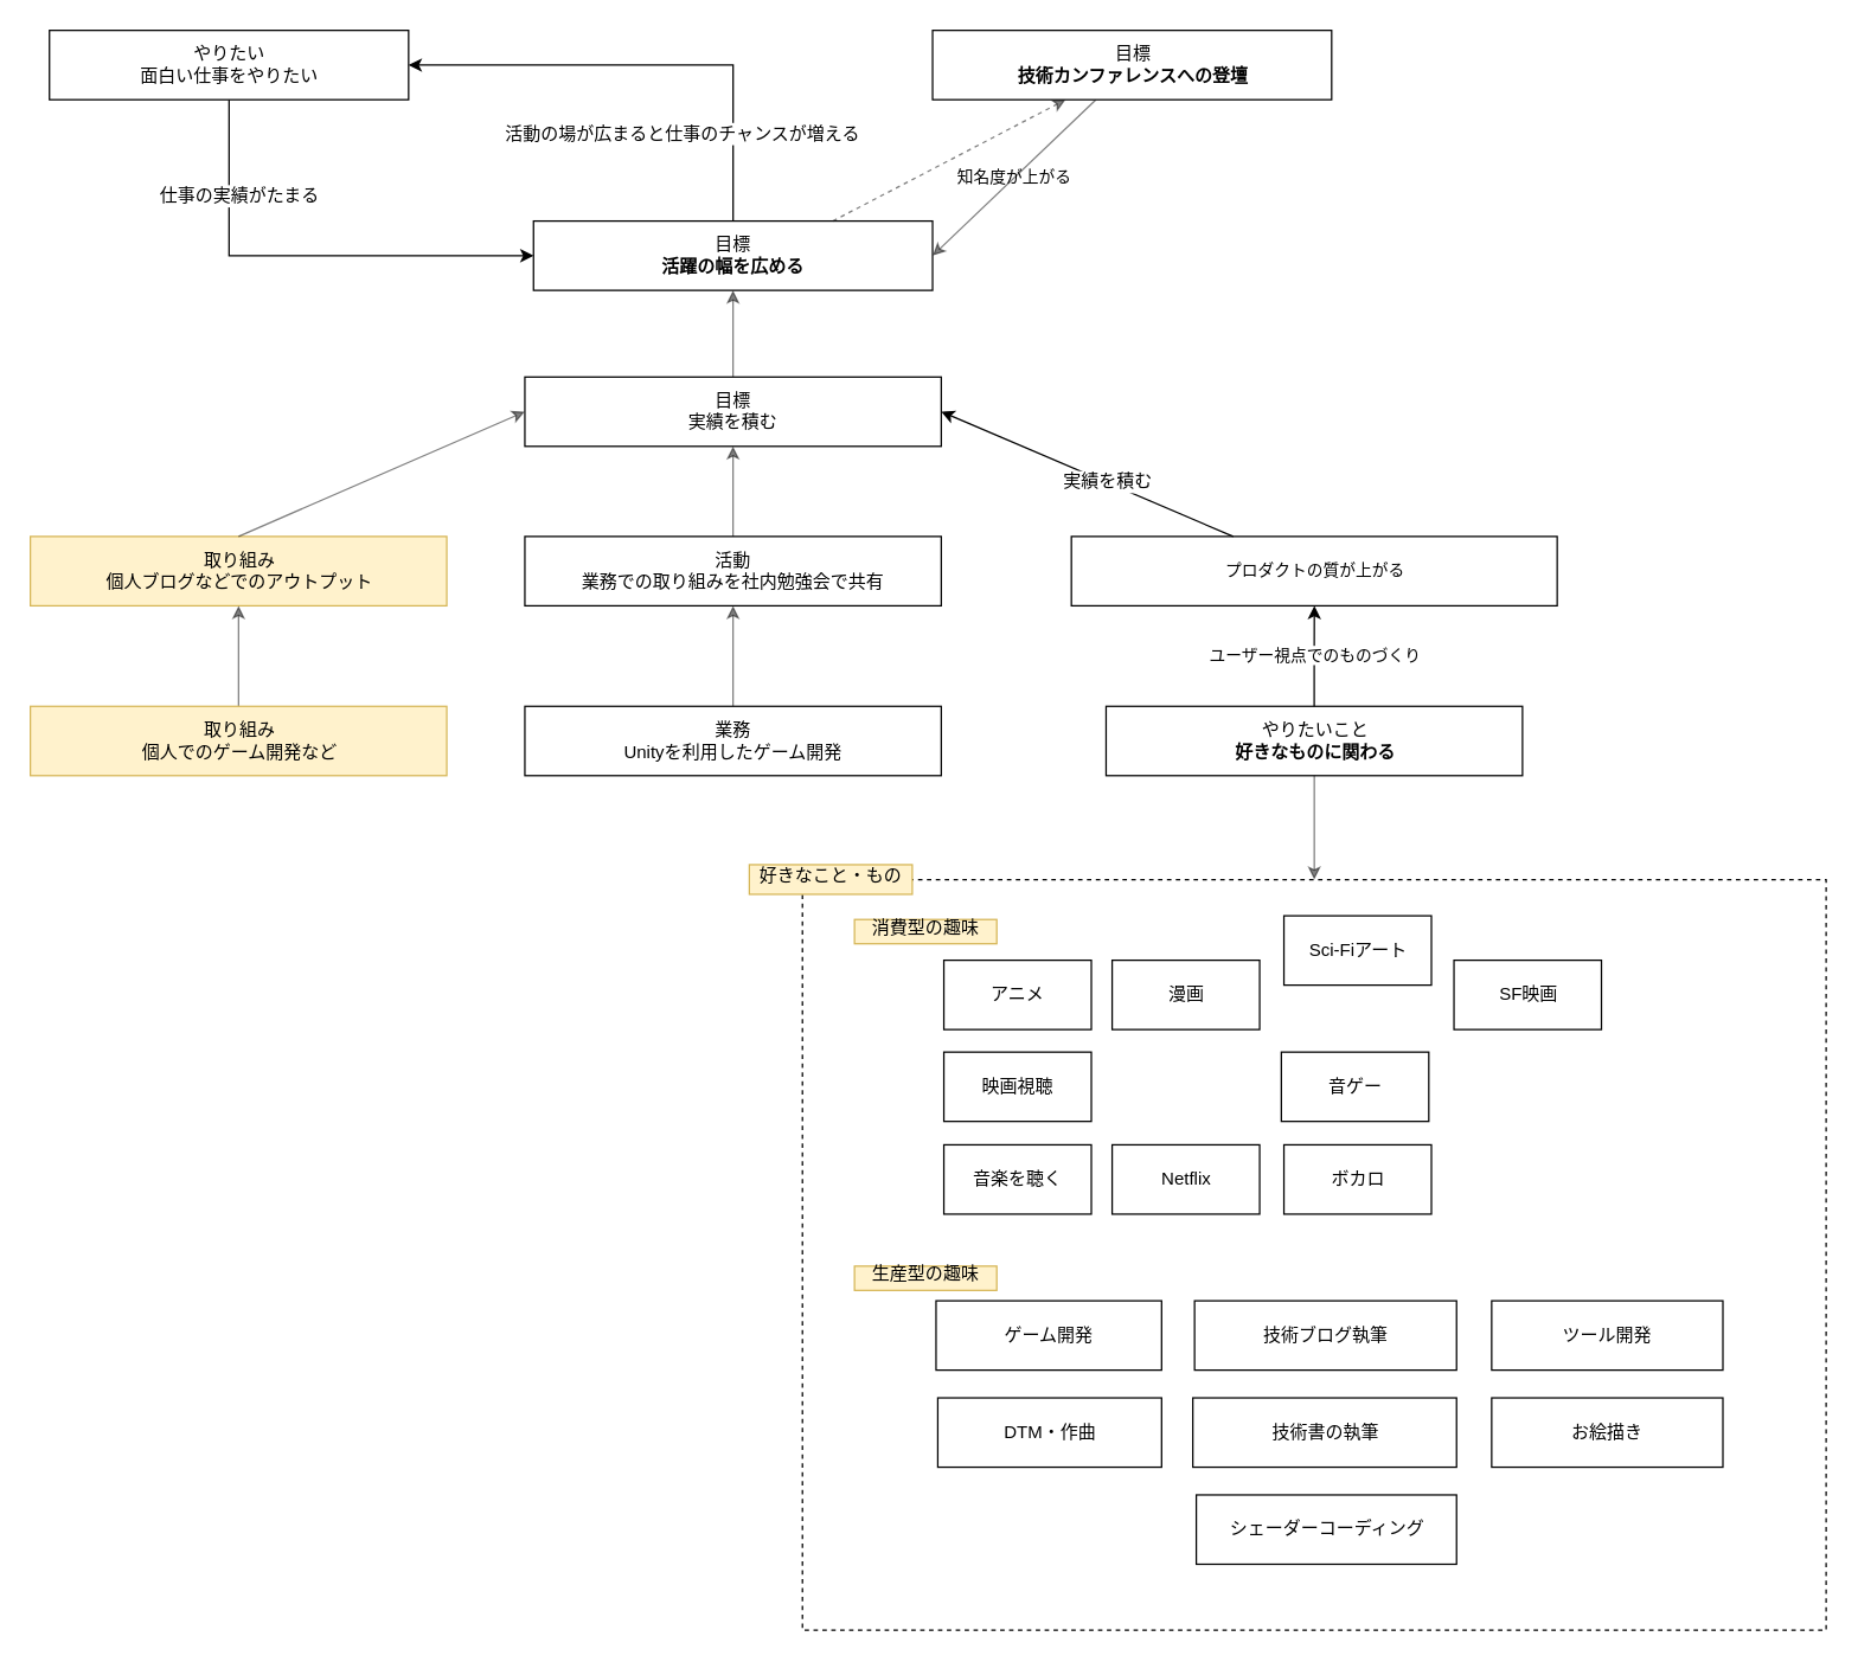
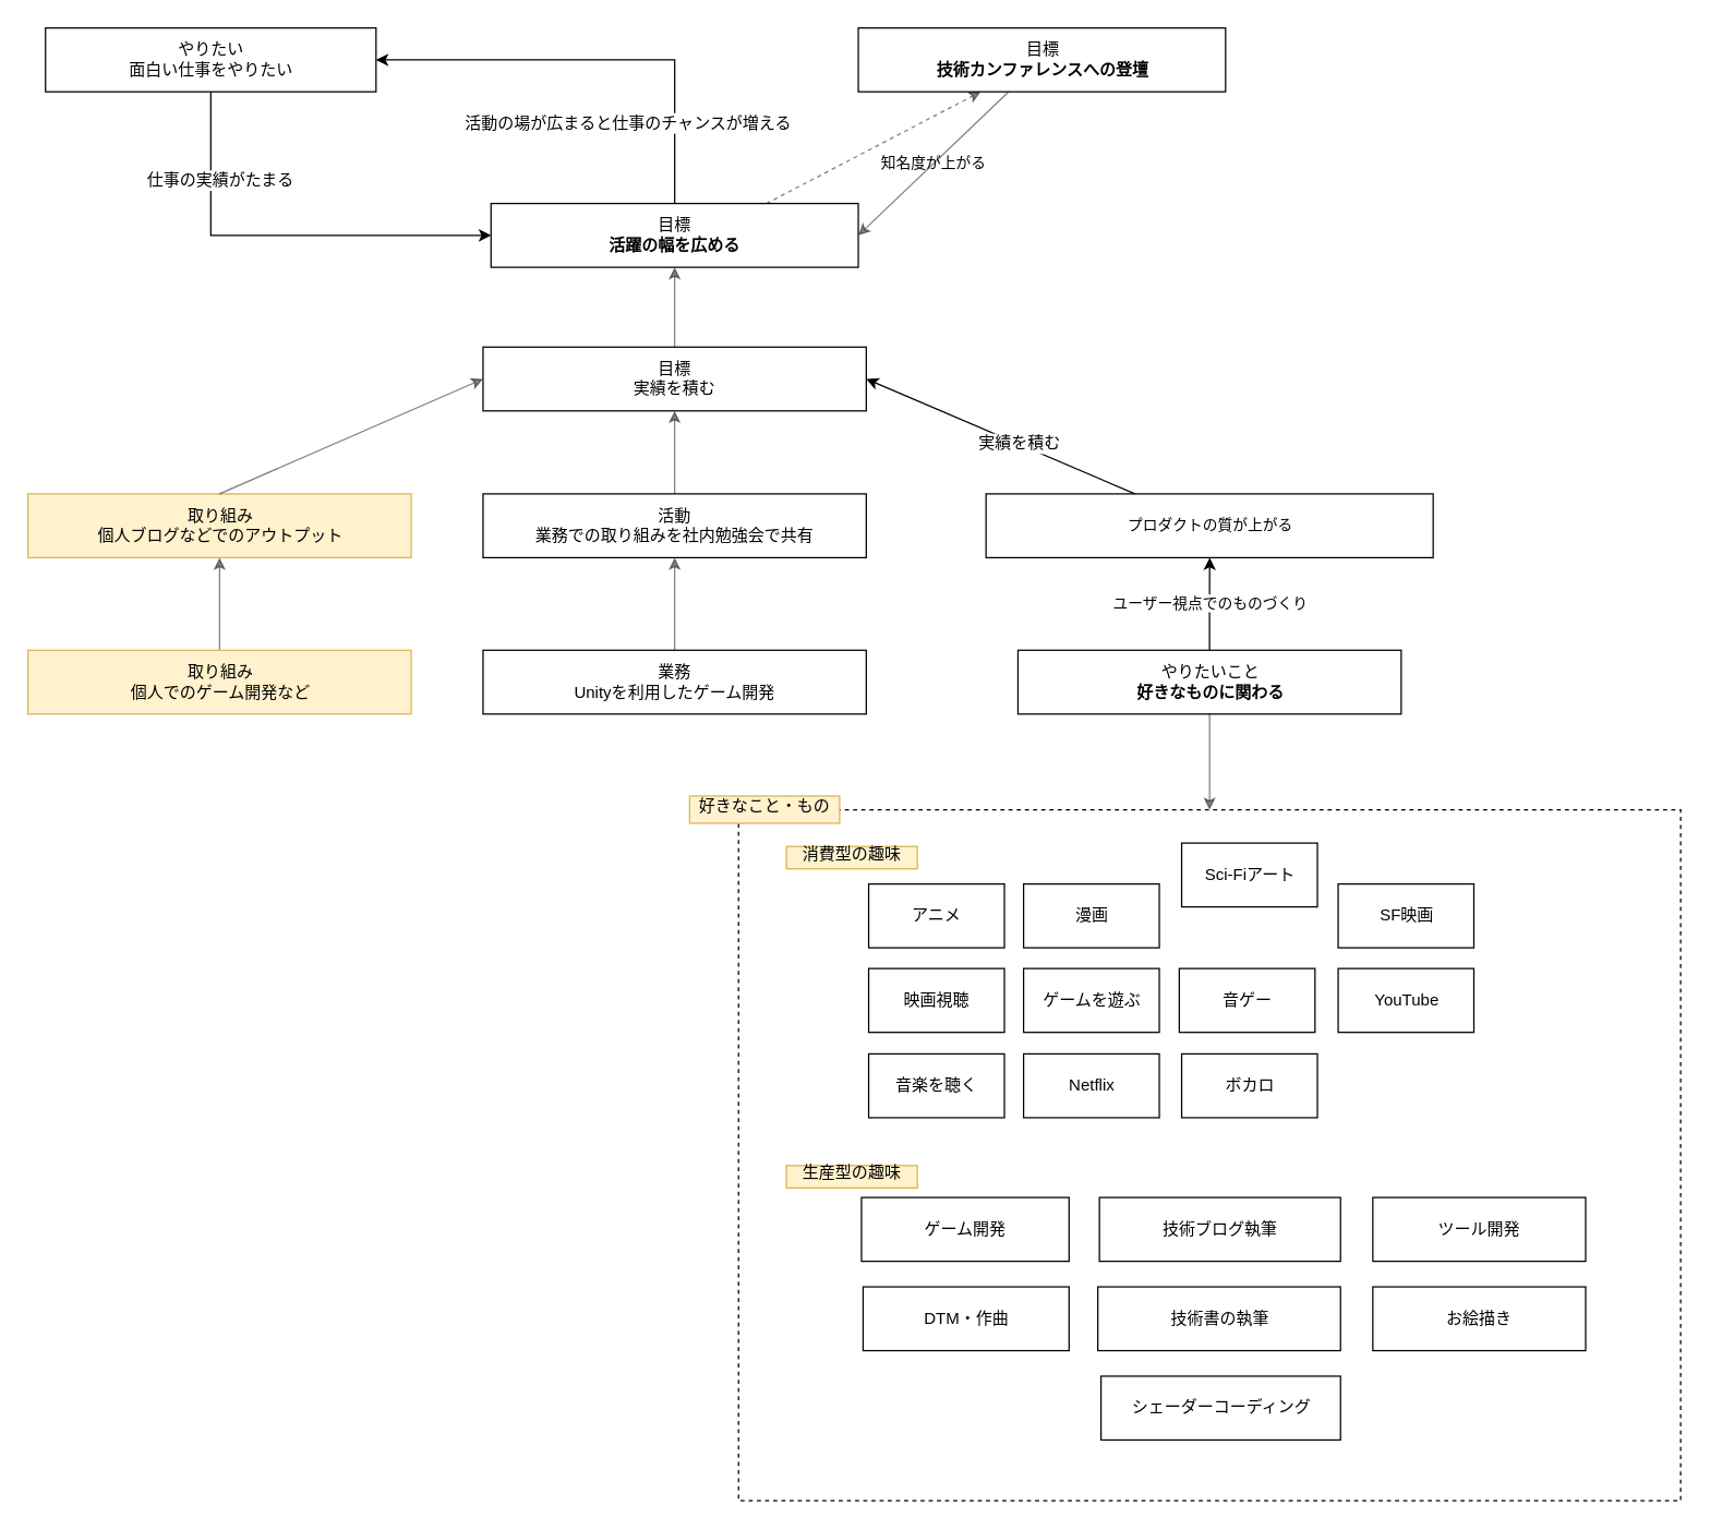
  <mxCell id="0" />
  <mxCell id="1" parent="0" />
  <mxCell id="2" value="&lt;font style=&quot;font-size: 12px&quot;&gt;目標&lt;/font&gt;&lt;br&gt;&lt;b&gt;活躍の幅を広める&lt;/b&gt;" style="html=1;movable=1;resizable=1;rotatable=1;deletable=1;editable=1;connectable=1;" parent="1" vertex="1"><mxGeometry x="359.594" y="148.711" width="269.333" height="46.804" as="geometry" /></mxCell>
  <mxCell id="3" value="活動&lt;br&gt;業務での取り組みを社内勉強会で共有" style="html=1;movable=1;resizable=1;rotatable=1;deletable=1;editable=1;connectable=1;" parent="1" vertex="1"><mxGeometry x="353.739" y="361.668" width="281.043" height="46.804" as="geometry" /></mxCell>
  <mxCell id="4" value="知名度が上がる" style="edgeStyle=none;rounded=0;orthogonalLoop=1;jettySize=auto;html=1;entryX=1;entryY=0.5;entryDx=0;entryDy=0;labelBackgroundColor=none;fontColor=#000000;opacity=50;movable=1;resizable=1;rotatable=1;deletable=1;editable=1;connectable=1;" parent="1" source="5" target="2" edge="1"><mxGeometry relative="1" as="geometry" /></mxCell>
  <mxCell id="5" value="&lt;font style=&quot;font-size: 12px&quot;&gt;目標&lt;/font&gt;&lt;br&gt;&lt;b&gt;技術カンファレンスへの登壇&lt;/b&gt;" style="html=1;movable=1;resizable=1;rotatable=1;deletable=1;editable=1;connectable=1;" parent="1" vertex="1"><mxGeometry x="628.928" y="20" width="269.333" height="46.804" as="geometry" /></mxCell>
  <mxCell id="6" style="rounded=0;orthogonalLoop=1;jettySize=auto;html=1;exitX=0.75;exitY=0;exitDx=0;exitDy=0;dashed=1;labelBackgroundColor=none;fontColor=#000000;textOpacity=25;opacity=50;movable=1;resizable=1;rotatable=1;deletable=1;editable=1;connectable=1;" parent="1" source="2" target="5" edge="1"><mxGeometry relative="1" as="geometry" /></mxCell>
  <mxCell id="7" value="やりたいこと&lt;br&gt;&lt;b&gt;好きなものに関わる&lt;/b&gt;" style="html=1;movable=1;resizable=1;rotatable=1;deletable=1;editable=1;connectable=1;" parent="1" vertex="1"><mxGeometry x="746.029" y="476.338" width="281.043" height="46.804" as="geometry" /></mxCell>
  <mxCell id="8" value="&lt;span style=&quot;font-size: 11px&quot;&gt;プロダクトの質が上がる&lt;/span&gt;" style="html=1;movable=1;resizable=1;rotatable=1;deletable=1;editable=1;connectable=1;" parent="1" vertex="1"><mxGeometry x="722.609" y="361.668" width="327.884" height="46.804" as="geometry" /></mxCell>
  <mxCell id="9" value="ユーザー視点でのものづくり" style="edgeStyle=orthogonalEdgeStyle;rounded=0;orthogonalLoop=1;jettySize=auto;html=1;movable=1;resizable=1;rotatable=1;deletable=1;editable=1;connectable=1;" parent="1" source="7" target="8" edge="1"><mxGeometry relative="1" as="geometry" /></mxCell>
  <mxCell id="10" style="edgeStyle=orthogonalEdgeStyle;rounded=0;orthogonalLoop=1;jettySize=auto;html=1;entryX=0;entryY=0.5;entryDx=0;entryDy=0;movable=1;resizable=1;rotatable=1;deletable=1;editable=1;connectable=1;" parent="1" source="12" target="2" edge="1"><mxGeometry relative="1" as="geometry"><Array as="points"><mxPoint x="153.496" y="172.113" /></Array></mxGeometry></mxCell>
  <mxCell id="11" value="仕事の実績がたまる" style="text;html=1;resizable=1;points=[];align=center;verticalAlign=middle;labelBackgroundColor=#ffffff;movable=1;rotatable=1;deletable=1;editable=1;connectable=1;" parent="10" vertex="1" connectable="0"><mxGeometry x="-0.278" y="-1" relative="1" as="geometry"><mxPoint y="-41.5" as="offset" /></mxGeometry></mxCell>
  <mxCell id="12" value="やりたい&lt;br&gt;面白い仕事をやりたい" style="html=1;movable=1;resizable=1;rotatable=1;deletable=1;editable=1;connectable=1;" parent="1" vertex="1"><mxGeometry x="32.881" y="20" width="242.4" height="46.804" as="geometry" /></mxCell>
  <mxCell id="13" style="edgeStyle=orthogonalEdgeStyle;rounded=0;orthogonalLoop=1;jettySize=auto;html=1;entryX=1;entryY=0.5;entryDx=0;entryDy=0;movable=1;resizable=1;rotatable=1;deletable=1;editable=1;connectable=1;" parent="1" source="2" target="12" edge="1"><mxGeometry relative="1" as="geometry"><Array as="points"><mxPoint x="494.261" y="43.402" /></Array></mxGeometry></mxCell>
  <mxCell id="14" value="活動の場が広まると仕事のチャンスが増える" style="text;html=1;resizable=0;points=[];align=center;verticalAlign=middle;labelBackgroundColor=#ffffff;fontColor=#000000;" parent="13" vertex="1" connectable="0"><mxGeometry x="-0.366" y="10" relative="1" as="geometry"><mxPoint x="-24.5" y="44" as="offset" /></mxGeometry></mxCell>
  <mxCell id="15" style="edgeStyle=none;rounded=0;orthogonalLoop=1;jettySize=auto;html=1;labelBackgroundColor=none;fontColor=#000000;opacity=50;movable=1;resizable=1;rotatable=1;deletable=1;editable=1;connectable=1;" parent="1" source="16" target="3" edge="1"><mxGeometry relative="1" as="geometry" /></mxCell>
  <mxCell id="16" value="業務&lt;br&gt;Unityを利用したゲーム開発" style="html=1;movable=1;resizable=1;rotatable=1;deletable=1;editable=1;connectable=1;" parent="1" vertex="1"><mxGeometry x="353.739" y="476.338" width="281.043" height="46.804" as="geometry" /></mxCell>
  <mxCell id="17" value="生産型の趣味" style="text;html=1;resizable=1;points=[];autosize=1;align=center;verticalAlign=middle;spacingTop=-4;fillColor=#fff2cc;strokeColor=#d6b656;movable=1;rotatable=1;deletable=1;editable=1;connectable=1;" parent="1" vertex="1"><mxGeometry x="576.232" y="854.28" width="96.023" height="16.381" as="geometry" /></mxCell>
  <mxCell id="18" value="シェーダーコーディング" style="html=1;movable=1;resizable=1;rotatable=1;deletable=1;editable=1;connectable=1;" parent="1" vertex="1"><mxGeometry x="806.922" y="1008.732" width="175.652" height="46.804" as="geometry" /></mxCell>
  <mxCell id="19" value="" style="group;container=1;movable=1;resizable=1;rotatable=1;deletable=1;editable=1;connectable=1;" parent="1" vertex="1" connectable="0"><mxGeometry x="631.27" y="877.681" width="503.536" height="112.329" as="geometry" /></mxCell>
  <mxCell id="20" value="ゲーム開発" style="html=1;movable=1;resizable=1;rotatable=1;deletable=1;editable=1;connectable=1;" parent="19" vertex="1"><mxGeometry width="152.232" height="46.804" as="geometry" /></mxCell>
  <mxCell id="21" value="技術ブログ執筆" style="html=1;movable=1;resizable=1;rotatable=1;deletable=1;editable=1;connectable=1;" parent="19" vertex="1"><mxGeometry x="174.481" width="176.823" height="46.804" as="geometry" /></mxCell>
  <mxCell id="22" value="ツール開発" style="html=1;movable=1;resizable=1;rotatable=1;deletable=1;editable=1;connectable=1;" parent="19" vertex="1"><mxGeometry x="374.995" width="156.06" height="46.804" as="geometry" /></mxCell>
  <mxCell id="23" value="お絵描き" style="html=1;movable=1;resizable=1;rotatable=1;deletable=1;editable=1;connectable=1;" parent="19" vertex="1"><mxGeometry x="374.995" y="65.525" width="156.06" height="46.804" as="geometry" /></mxCell>
  <mxCell id="24" value="DTM・作曲" style="html=1;movable=1;resizable=1;rotatable=1;deletable=1;editable=1;connectable=1;" parent="19" vertex="1"><mxGeometry x="1.171" y="65.525" width="151.061" height="46.804" as="geometry" /></mxCell>
  <mxCell id="25" value="技術書の執筆" style="html=1;movable=1;resizable=1;rotatable=1;deletable=1;editable=1;connectable=1;" parent="19" vertex="1"><mxGeometry x="173.31" y="65.525" width="177.994" height="46.804" as="geometry" /></mxCell>
  <mxCell id="26" value="アニメ" style="html=1;movable=1;resizable=1;rotatable=1;deletable=1;editable=1;connectable=1;" parent="1" vertex="1"><mxGeometry x="636.539" y="647.757" width="99.536" height="46.804" as="geometry" /></mxCell>
  <mxCell id="27" value="Sci-Fiアート" style="html=1;movable=1;resizable=1;rotatable=1;deletable=1;editable=1;connectable=1;" parent="1" vertex="1"><mxGeometry x="866.058" y="617.757" width="99.536" height="46.804" as="geometry" /></mxCell>
  <mxCell id="28" value="映画視聴" style="html=1;movable=1;resizable=1;rotatable=1;deletable=1;editable=1;connectable=1;" parent="1" vertex="1"><mxGeometry x="636.539" y="709.772" width="99.536" height="46.804" as="geometry" /></mxCell>
+ <mxCell id="29" value="ゲームを遊ぶ" style="html=1;movable=1;resizable=1;rotatable=1;deletable=1;editable=1;connectable=1;" parent="1" vertex="1"><mxGeometry x="750.128" y="709.772" width="99.536" height="46.804" as="geometry" /></mxCell>
  <mxCell id="30" value="音ゲー" style="html=1;movable=1;resizable=1;rotatable=1;deletable=1;editable=1;connectable=1;" parent="1" vertex="1"><mxGeometry x="864.301" y="709.772" width="99.536" height="46.804" as="geometry" /></mxCell>
  <mxCell id="31" value="SF映画" style="html=1;movable=1;resizable=1;rotatable=1;deletable=1;editable=1;connectable=1;" parent="1" vertex="1"><mxGeometry x="980.817" y="647.757" width="99.536" height="46.804" as="geometry" /></mxCell>
  <mxCell id="32" value="漫画" style="html=1;movable=1;resizable=1;rotatable=1;deletable=1;editable=1;connectable=1;" parent="1" vertex="1"><mxGeometry x="750.128" y="647.757" width="99.536" height="46.804" as="geometry" /></mxCell>
  <mxCell id="33" value="消費型の趣味" style="text;html=1;resizable=1;points=[];autosize=1;align=center;verticalAlign=middle;spacingTop=-4;fillColor=#fff2cc;strokeColor=#d6b656;movable=1;rotatable=1;deletable=1;editable=1;connectable=1;" parent="1" vertex="1"><mxGeometry x="576.232" y="620.26" width="96.023" height="16.381" as="geometry" /></mxCell>
+ <mxCell id="34" value="YouTube" style="html=1;movable=1;resizable=1;rotatable=1;deletable=1;editable=1;connectable=1;" parent="1" vertex="1"><mxGeometry x="980.817" y="709.772" width="99.536" height="46.804" as="geometry" /></mxCell>
  <mxCell id="35" value="Netflix" style="html=1;movable=1;resizable=1;rotatable=1;deletable=1;editable=1;connectable=1;" parent="1" vertex="1"><mxGeometry x="750.128" y="772.373" width="99.536" height="46.804" as="geometry" /></mxCell>
  <mxCell id="36" value="音楽を聴く" style="html=1;movable=1;resizable=1;rotatable=1;deletable=1;editable=1;connectable=1;" parent="1" vertex="1"><mxGeometry x="636.539" y="772.373" width="99.536" height="46.804" as="geometry" /></mxCell>
  <mxCell id="37" value="ボカロ" style="html=1;movable=1;resizable=1;rotatable=1;deletable=1;editable=1;connectable=1;" parent="1" vertex="1"><mxGeometry x="866.058" y="772.373" width="99.536" height="46.804" as="geometry" /></mxCell>
  <mxCell id="38" value="取り組み&lt;br&gt;個人ブログなどでのアウトプット" style="html=1;fillColor=#fff2cc;strokeColor=#d6b656;movable=1;resizable=1;rotatable=1;deletable=1;editable=1;connectable=1;" parent="1" vertex="1"><mxGeometry x="20" y="361.668" width="281.043" height="46.804" as="geometry" /></mxCell>
  <mxCell id="39" style="edgeStyle=none;rounded=0;orthogonalLoop=1;jettySize=auto;html=1;labelBackgroundColor=none;fontColor=#000000;opacity=50;movable=1;resizable=1;rotatable=1;deletable=1;editable=1;connectable=1;" parent="1" source="40" target="38" edge="1"><mxGeometry relative="1" as="geometry" /></mxCell>
  <mxCell id="40" value="取り組み&lt;br&gt;個人でのゲーム開発など" style="html=1;fillColor=#fff2cc;strokeColor=#d6b656;movable=1;resizable=1;rotatable=1;deletable=1;editable=1;connectable=1;" parent="1" vertex="1"><mxGeometry x="20" y="476.338" width="281.043" height="46.804" as="geometry" /></mxCell>
  <mxCell id="41" style="edgeStyle=none;rounded=0;orthogonalLoop=1;jettySize=auto;html=1;labelBackgroundColor=none;fontColor=#000000;opacity=50;movable=1;resizable=1;rotatable=1;deletable=1;editable=1;connectable=1;" parent="1" source="42" target="2" edge="1"><mxGeometry relative="1" as="geometry" /></mxCell>
  <mxCell id="42" value="目標&lt;br&gt;実績を積む" style="html=1;movable=1;resizable=1;rotatable=1;deletable=1;editable=1;connectable=1;" parent="1" vertex="1"><mxGeometry x="353.739" y="254.02" width="281.043" height="46.804" as="geometry" /></mxCell>
  <mxCell id="43" style="edgeStyle=none;rounded=0;orthogonalLoop=1;jettySize=auto;html=1;labelBackgroundColor=none;fontColor=#000000;opacity=50;movable=1;resizable=1;rotatable=1;deletable=1;editable=1;connectable=1;" parent="1" source="3" target="42" edge="1"><mxGeometry relative="1" as="geometry" /></mxCell>
  <mxCell id="44" style="rounded=0;orthogonalLoop=1;jettySize=auto;html=1;entryX=1;entryY=0.5;entryDx=0;entryDy=0;movable=1;resizable=1;rotatable=1;deletable=1;editable=1;connectable=1;" parent="1" source="8" target="42" edge="1"><mxGeometry relative="1" as="geometry" /></mxCell>
  <mxCell id="45" value="実績を積む" style="text;html=1;resizable=1;points=[];align=center;verticalAlign=middle;labelBackgroundColor=#ffffff;movable=1;rotatable=1;deletable=1;editable=1;connectable=1;" parent="44" vertex="1" connectable="0"><mxGeometry x="-0.2" relative="1" as="geometry"><mxPoint x="-6" y="-3" as="offset" /></mxGeometry></mxCell>
  <mxCell id="46" style="edgeStyle=none;rounded=0;orthogonalLoop=1;jettySize=auto;html=1;entryX=0;entryY=0.5;entryDx=0;entryDy=0;labelBackgroundColor=none;fontColor=#000000;opacity=50;exitX=0.5;exitY=0;exitDx=0;exitDy=0;movable=1;resizable=1;rotatable=1;deletable=1;editable=1;connectable=1;" parent="1" source="38" target="42" edge="1"><mxGeometry relative="1" as="geometry" /></mxCell>
  <mxCell id="47" style="edgeStyle=none;rounded=0;orthogonalLoop=1;jettySize=auto;html=1;entryX=0.5;entryY=0;entryDx=0;entryDy=0;labelBackgroundColor=none;fontColor=#000000;opacity=50;movable=1;resizable=1;rotatable=1;deletable=1;editable=1;connectable=1;" parent="1" source="7" edge="1"><mxGeometry relative="1" as="geometry"><mxPoint x="886.551" y="593.348" as="targetPoint" /></mxGeometry></mxCell>
  <mxCell id="48" value="" style="rounded=0;whiteSpace=wrap;html=1;dashed=1;strokeWidth=1;fillColor=none;gradientColor=#ffffff;fontColor=#000000;align=center;movable=1;resizable=1;rotatable=1;deletable=1;editable=1;connectable=1;" parent="1" vertex="1"><mxGeometry x="541.101" y="593.348" width="690.899" height="506.652" as="geometry" /></mxCell>
  <mxCell id="49" value="好きなこと・もの" style="text;html=1;resizable=1;points=[];autosize=1;align=center;verticalAlign=middle;spacingTop=-4;fillColor=#fff2cc;strokeColor=#d6b656;movable=1;rotatable=1;deletable=1;editable=1;connectable=1;" parent="1" vertex="1"><mxGeometry x="505.232" y="583.26" width="110" height="20" as="geometry" /></mxCell>
